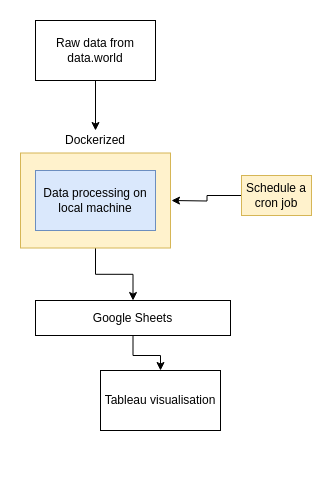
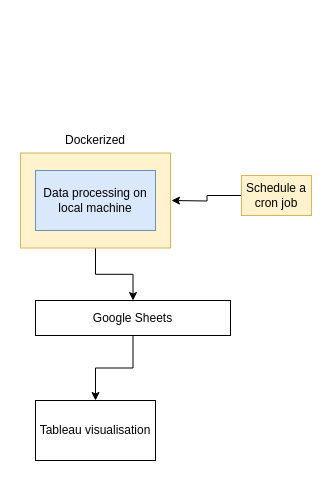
  <mxCell id="0" />
  <mxCell id="1" parent="0" />
  <mxCell id="2" style="edgeStyle=orthogonalEdgeStyle;rounded=0;orthogonalLoop=1;jettySize=auto;html=1;entryX=0.5;entryY=0;entryDx=0;entryDy=0;" edge="1" parent="1" source="3" target="7"><mxGeometry relative="1" as="geometry" /></mxCell>
  <mxCell id="3" value="" style="rounded=0;whiteSpace=wrap;html=1;fillColor=#fff2cc;strokeColor=#d6b656;" vertex="1" parent="1"><mxGeometry x="20" y="152.5" width="150" height="95" as="geometry" /></mxCell>
- <mxCell id="4" style="edgeStyle=orthogonalEdgeStyle;rounded=0;orthogonalLoop=1;jettySize=auto;html=1;" edge="1" parent="1" source="5" target="10"><mxGeometry relative="1" as="geometry" /></mxCell>
- <mxCell id="5" value="Raw data from data.world" style="rounded=0;whiteSpace=wrap;html=1;" vertex="1" parent="1"><mxGeometry x="35" y="20" width="120" height="60" as="geometry" /></mxCell>
  <mxCell id="6" value="" style="edgeStyle=orthogonalEdgeStyle;rounded=0;orthogonalLoop=1;jettySize=auto;html=1;" edge="1" parent="1" source="7" target="9"><mxGeometry relative="1" as="geometry" /></mxCell>
  <mxCell id="7" value="Google Sheets" style="rounded=0;whiteSpace=wrap;html=1;" vertex="1" parent="1"><mxGeometry x="35" y="300" width="195" height="35" as="geometry" /></mxCell>
  <mxCell id="8" value="Data processing on local machine" style="rounded=0;whiteSpace=wrap;html=1;fillColor=#dae8fc;strokeColor=#6c8ebf;" vertex="1" parent="1"><mxGeometry x="35" y="170" width="120" height="60" as="geometry" /></mxCell>
- <mxCell id="9" value="Tableau visualisation" style="rounded=0;whiteSpace=wrap;html=1;" vertex="1" parent="1"><mxGeometry x="100" y="370" width="120" height="60" as="geometry" /></mxCell>
+ <mxCell id="9" value="Tableau visualisation" style="rounded=0;whiteSpace=wrap;html=1;" vertex="1" parent="1"><mxGeometry x="35" y="400" width="120" height="60" as="geometry" /></mxCell>
  <mxCell id="10" value="Dockerized" style="text;html=1;strokeColor=none;fillColor=none;align=center;verticalAlign=middle;whiteSpace=wrap;rounded=0;" vertex="1" parent="1"><mxGeometry x="75" y="130" width="40" height="20" as="geometry" /></mxCell>
  <mxCell id="11" style="edgeStyle=orthogonalEdgeStyle;rounded=0;orthogonalLoop=1;jettySize=auto;html=1;" edge="1" parent="1" source="12"><mxGeometry relative="1" as="geometry"><mxPoint x="171" y="200" as="targetPoint" /></mxGeometry></mxCell>
  <mxCell id="12" value="Schedule a cron job" style="text;html=1;strokeColor=#d6b656;fillColor=#fff2cc;align=center;verticalAlign=middle;whiteSpace=wrap;rounded=0;" vertex="1" parent="1"><mxGeometry x="241" y="175" width="70" height="40" as="geometry" /></mxCell>
